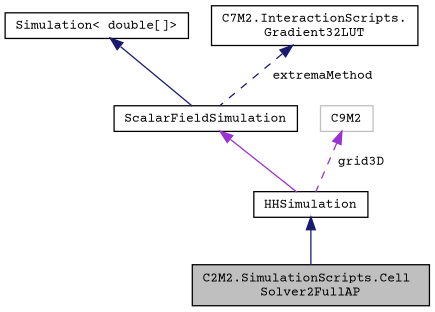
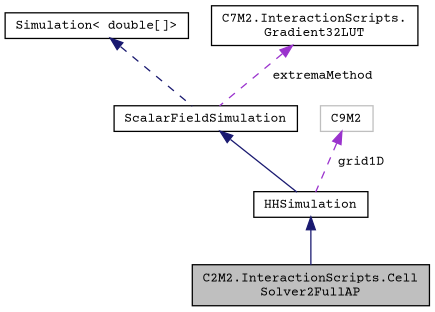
  digraph {
    fontname="Courier Prime"
    node [color=black fillcolor=white fontname="Courier Prime" fontsize=10 shape=record style=filled]
    edge [color=midnightblue dir=back fontname="Courier Prime" fontsize=10 labelfontname=Helvetica labelfontsize=10 style=solid]
-   n1 [fillcolor=grey75 fontcolor=black height=0.2 label="C2M2.SimulationScripts.Cell\lSolver2FullAP" width=0.4]
+   n1 [fillcolor=grey75 fontcolor=black height=0.2 label="C2M2.InteractionScripts.Cell\lSolver2FullAP" width=0.4]
    n2 [height=0.2 label=HHSimulation width=0.4]
    n3 [height=0.2 label=ScalarFieldSimulation width=0.4]
    n4 [height=0.2 label="Simulation\< double[]\>" width=0.4]
    n5 [height=0.2 label="C7M2.InteractionScripts.\lGradient32LUT" width=0.4]
    n6 [color=grey75 height=0.2 label=C9M2 width=0.4]
    n2 -> n1
-   n3 -> n2 [color=darkorchid3]
-   n4 -> n3
-   n5 -> n3 [label=" extremaMethod" style=dashed]
-   n6 -> n2 [color=darkorchid3 label=" grid3D" style=dashed]
+   n3 -> n2
+   n4 -> n3 [style=dashed]
+   n5 -> n3 [color=darkorchid3 label=" extremaMethod" style=dashed]
+   n6 -> n2 [color=darkorchid3 label=" grid1D" style=dashed]
  }
